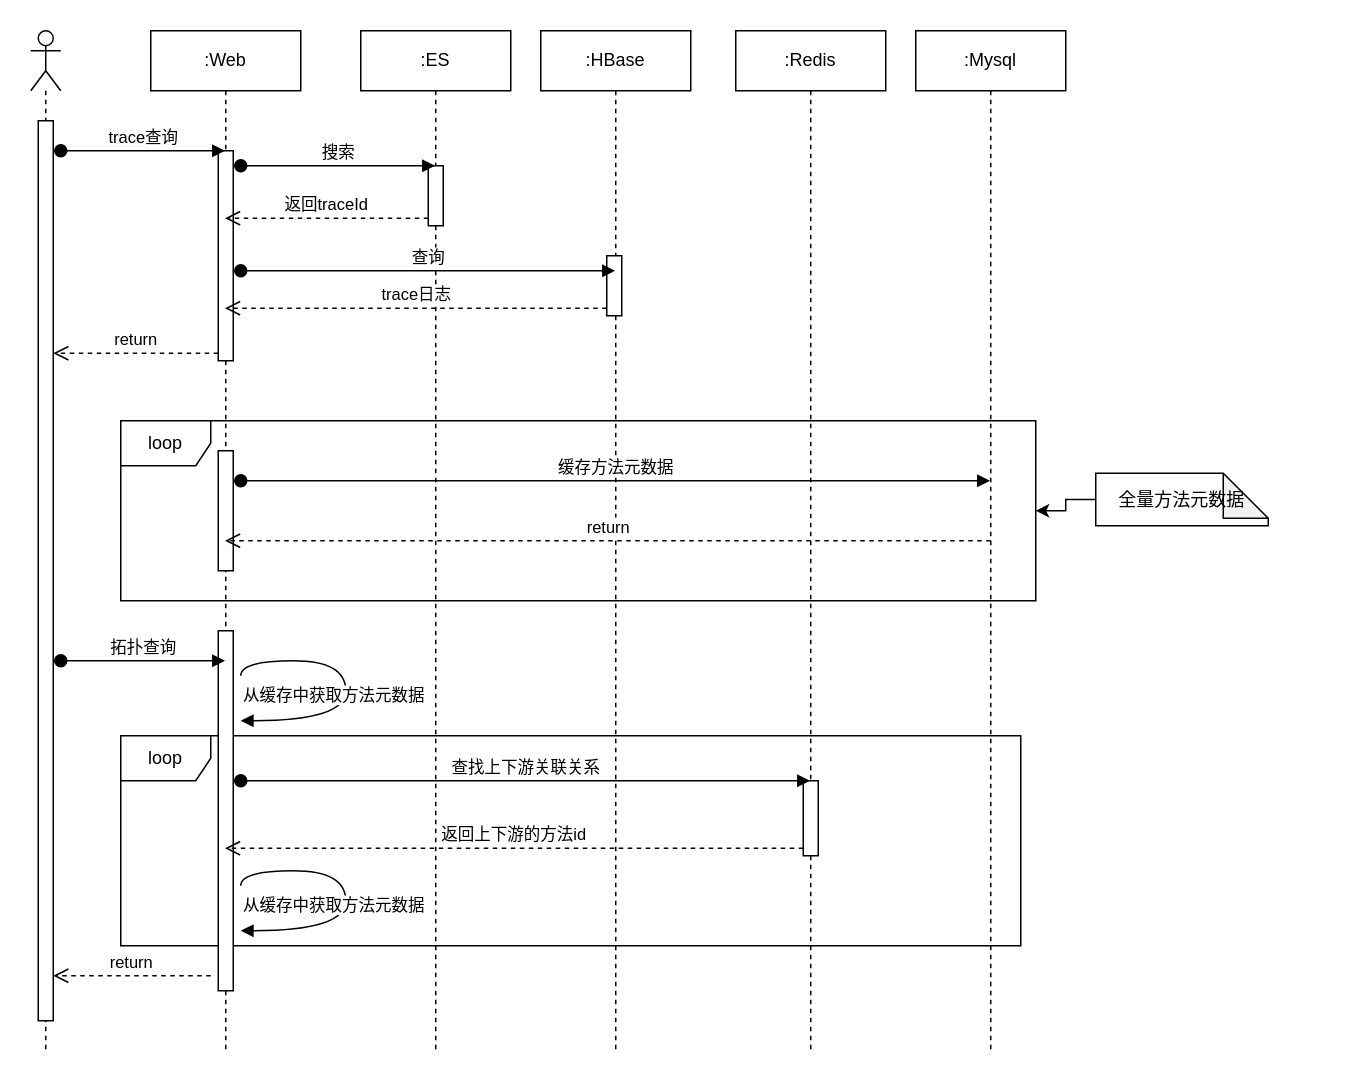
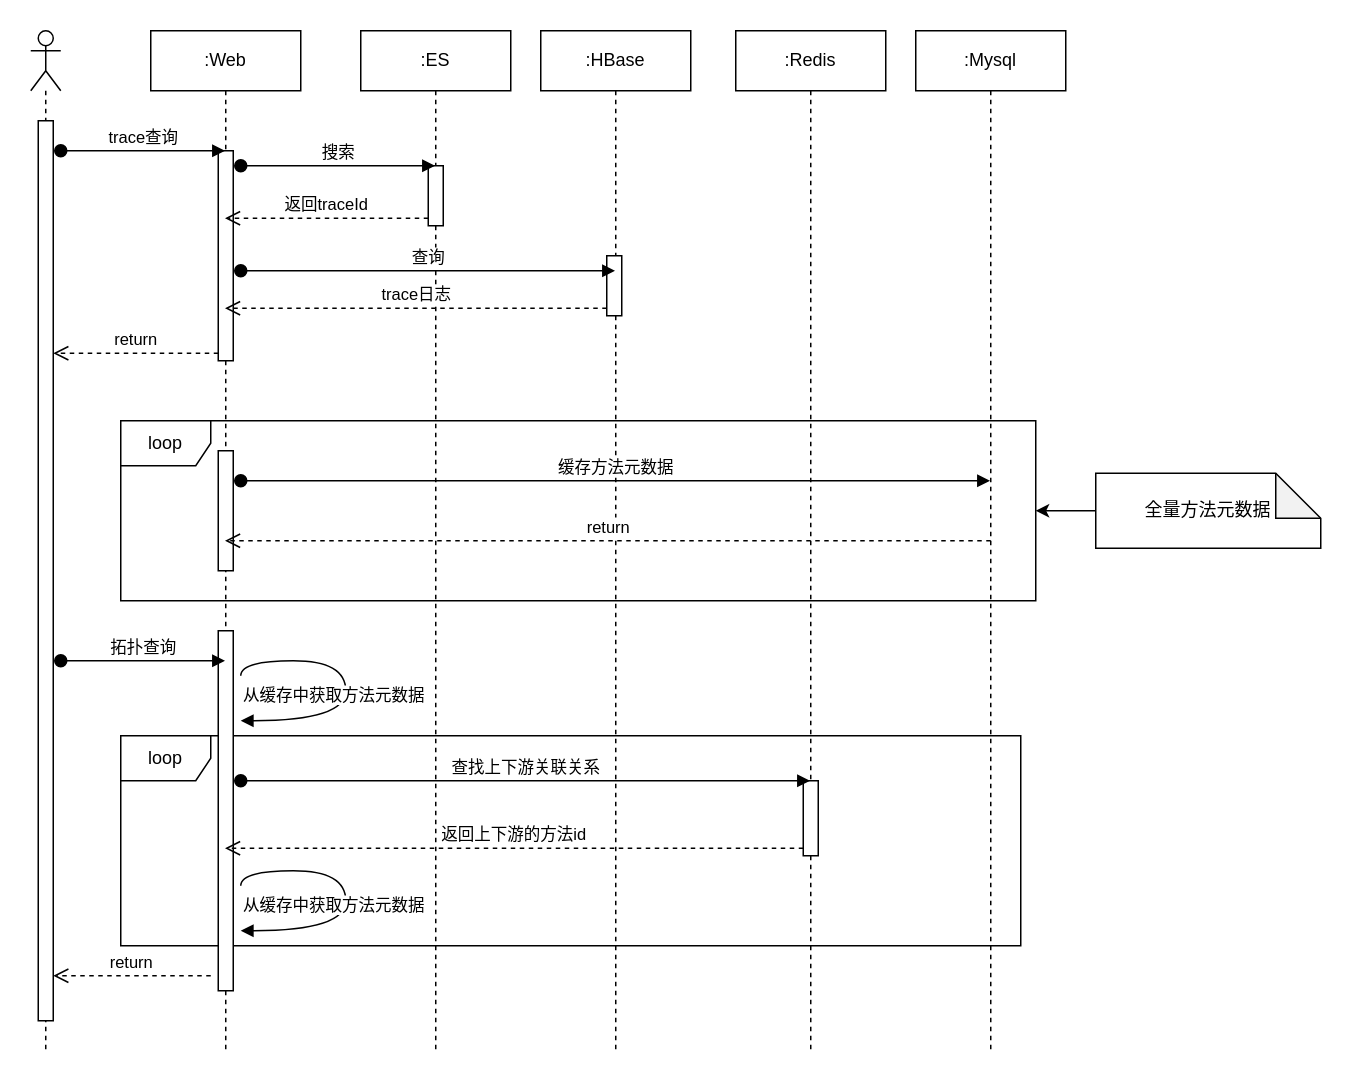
  <mxCell id="0" />
  <mxCell id="1" parent="0" />
  <mxCell id="2" value="loop" style="shape=umlFrame;whiteSpace=wrap;html=1;pointerEvents=0;" vertex="1" parent="1"><mxGeometry x="80" y="280" width="610" height="120" as="geometry" /></mxCell>
  <mxCell id="3" value="" style="edgeStyle=orthogonalEdgeStyle;rounded=0;orthogonalLoop=1;jettySize=auto;html=1;" edge="1" parent="1" source="4" target="2"><mxGeometry relative="1" as="geometry" /></mxCell>
- <mxCell id="4" value="全量方法元数据" style="shape=note;whiteSpace=wrap;html=1;backgroundOutline=1;darkOpacity=0.05;" vertex="1" parent="1"><mxGeometry x="730" y="315" width="115" height="35" as="geometry" /></mxCell>
+ <mxCell id="4" value="全量方法元数据" style="shape=note;whiteSpace=wrap;html=1;backgroundOutline=1;darkOpacity=0.05;" vertex="1" parent="1"><mxGeometry x="730" y="315" width="150" height="50" as="geometry" /></mxCell>
  <mxCell id="5" value="loop" style="shape=umlFrame;whiteSpace=wrap;html=1;pointerEvents=0;" vertex="1" parent="1"><mxGeometry x="80" y="490" width="600" height="140" as="geometry" /></mxCell>
  <mxCell id="6" value="" style="shape=umlLifeline;perimeter=lifelinePerimeter;whiteSpace=wrap;html=1;container=1;dropTarget=0;collapsible=0;recursiveResize=0;outlineConnect=0;portConstraint=eastwest;newEdgeStyle={&quot;curved&quot;:0,&quot;rounded&quot;:0};participant=umlActor;" vertex="1" parent="1"><mxGeometry x="20" y="20" width="20" height="680" as="geometry" /></mxCell>
  <mxCell id="7" value="" style="html=1;points=[[0,0,0,0,5],[0,1,0,0,-5],[1,0,0,0,5],[1,1,0,0,-5]];perimeter=orthogonalPerimeter;outlineConnect=0;targetShapes=umlLifeline;portConstraint=eastwest;newEdgeStyle={&quot;curved&quot;:0,&quot;rounded&quot;:0};" vertex="1" parent="6"><mxGeometry x="5" y="60" width="10" height="600" as="geometry" /></mxCell>
  <mxCell id="8" value=":ES" style="shape=umlLifeline;perimeter=lifelinePerimeter;whiteSpace=wrap;html=1;container=1;dropTarget=0;collapsible=0;recursiveResize=0;outlineConnect=0;portConstraint=eastwest;newEdgeStyle={&quot;curved&quot;:0,&quot;rounded&quot;:0};" vertex="1" parent="1"><mxGeometry x="240" y="20" width="100" height="680" as="geometry" /></mxCell>
  <mxCell id="9" value="" style="html=1;points=[[0,0,0,0,5],[0,1,0,0,-5],[1,0,0,0,5],[1,1,0,0,-5]];perimeter=orthogonalPerimeter;outlineConnect=0;targetShapes=umlLifeline;portConstraint=eastwest;newEdgeStyle={&quot;curved&quot;:0,&quot;rounded&quot;:0};" vertex="1" parent="8"><mxGeometry x="45" y="90" width="10" height="40" as="geometry" /></mxCell>
  <mxCell id="10" value=":HBase" style="shape=umlLifeline;perimeter=lifelinePerimeter;whiteSpace=wrap;html=1;container=1;dropTarget=0;collapsible=0;recursiveResize=0;outlineConnect=0;portConstraint=eastwest;newEdgeStyle={&quot;curved&quot;:0,&quot;rounded&quot;:0};" vertex="1" parent="1"><mxGeometry x="360" y="20" width="100" height="680" as="geometry" /></mxCell>
  <mxCell id="11" value="" style="html=1;points=[[0,0,0,0,5],[0,1,0,0,-5],[1,0,0,0,5],[1,1,0,0,-5]];perimeter=orthogonalPerimeter;outlineConnect=0;targetShapes=umlLifeline;portConstraint=eastwest;newEdgeStyle={&quot;curved&quot;:0,&quot;rounded&quot;:0};" vertex="1" parent="10"><mxGeometry x="44" y="150" width="10" height="40" as="geometry" /></mxCell>
  <mxCell id="12" value=":Redis" style="shape=umlLifeline;perimeter=lifelinePerimeter;whiteSpace=wrap;html=1;container=1;dropTarget=0;collapsible=0;recursiveResize=0;outlineConnect=0;portConstraint=eastwest;newEdgeStyle={&quot;curved&quot;:0,&quot;rounded&quot;:0};" vertex="1" parent="1"><mxGeometry x="490" y="20" width="100" height="680" as="geometry" /></mxCell>
  <mxCell id="13" value="" style="html=1;points=[[0,0,0,0,5],[0,1,0,0,-5],[1,0,0,0,5],[1,1,0,0,-5]];perimeter=orthogonalPerimeter;outlineConnect=0;targetShapes=umlLifeline;portConstraint=eastwest;newEdgeStyle={&quot;curved&quot;:0,&quot;rounded&quot;:0};" vertex="1" parent="12"><mxGeometry x="45" y="500" width="10" height="50" as="geometry" /></mxCell>
  <mxCell id="14" value=":Mysql" style="shape=umlLifeline;perimeter=lifelinePerimeter;whiteSpace=wrap;html=1;container=1;dropTarget=0;collapsible=0;recursiveResize=0;outlineConnect=0;portConstraint=eastwest;newEdgeStyle={&quot;curved&quot;:0,&quot;rounded&quot;:0};" vertex="1" parent="1"><mxGeometry x="610" y="20" width="100" height="680" as="geometry" /></mxCell>
  <mxCell id="15" value=":Web" style="shape=umlLifeline;perimeter=lifelinePerimeter;whiteSpace=wrap;html=1;container=1;dropTarget=0;collapsible=0;recursiveResize=0;outlineConnect=0;portConstraint=eastwest;newEdgeStyle={&quot;curved&quot;:0,&quot;rounded&quot;:0};" vertex="1" parent="1"><mxGeometry x="100" y="20" width="100" height="680" as="geometry" /></mxCell>
  <mxCell id="16" value="" style="html=1;points=[[0,0,0,0,5],[0,1,0,0,-5],[1,0,0,0,5],[1,1,0,0,-5]];perimeter=orthogonalPerimeter;outlineConnect=0;targetShapes=umlLifeline;portConstraint=eastwest;newEdgeStyle={&quot;curved&quot;:0,&quot;rounded&quot;:0};" vertex="1" parent="15"><mxGeometry x="45" y="80" width="10" height="140" as="geometry" /></mxCell>
  <mxCell id="17" value="" style="html=1;points=[[0,0,0,0,5],[0,1,0,0,-5],[1,0,0,0,5],[1,1,0,0,-5]];perimeter=orthogonalPerimeter;outlineConnect=0;targetShapes=umlLifeline;portConstraint=eastwest;newEdgeStyle={&quot;curved&quot;:0,&quot;rounded&quot;:0};" vertex="1" parent="15"><mxGeometry x="45" y="280" width="10" height="80" as="geometry" /></mxCell>
  <mxCell id="18" value="" style="html=1;points=[[0,0,0,0,5],[0,1,0,0,-5],[1,0,0,0,5],[1,1,0,0,-5]];perimeter=orthogonalPerimeter;outlineConnect=0;targetShapes=umlLifeline;portConstraint=eastwest;newEdgeStyle={&quot;curved&quot;:0,&quot;rounded&quot;:0};" vertex="1" parent="15"><mxGeometry x="45" y="400" width="10" height="240" as="geometry" /></mxCell>
  <mxCell id="19" value="返回上下游的方法id" style="html=1;verticalAlign=bottom;endArrow=open;dashed=1;endSize=8;curved=0;rounded=0;exitX=0;exitY=1;exitDx=0;exitDy=-5;" edge="1" source="13" parent="1"><mxGeometry relative="1" as="geometry"><mxPoint x="149.5" y="565" as="targetPoint" /></mxGeometry></mxCell>
  <mxCell id="20" value="return" style="html=1;verticalAlign=bottom;endArrow=open;dashed=1;endSize=8;curved=0;rounded=0;exitX=0;exitY=1;exitDx=0;exitDy=-5;" edge="1" source="16" parent="1" target="7"><mxGeometry relative="1" as="geometry"><mxPoint x="80" y="175" as="targetPoint" /></mxGeometry></mxCell>
  <mxCell id="21" value="返回traceId" style="html=1;verticalAlign=bottom;endArrow=open;dashed=1;endSize=8;curved=0;rounded=0;exitX=0;exitY=1;exitDx=0;exitDy=-5;" edge="1" source="9" parent="1" target="15"><mxGeometry relative="1" as="geometry"><mxPoint x="215" y="185" as="targetPoint" /></mxGeometry></mxCell>
  <mxCell id="22" value="trace日志" style="html=1;verticalAlign=bottom;endArrow=open;dashed=1;endSize=8;curved=0;rounded=0;exitX=0;exitY=1;exitDx=0;exitDy=-5;" edge="1" source="11" parent="1" target="15"><mxGeometry x="-0.002" relative="1" as="geometry"><mxPoint x="334" y="205" as="targetPoint" /><mxPoint as="offset" /></mxGeometry></mxCell>
  <mxCell id="23" value="缓存方法元数据" style="html=1;verticalAlign=bottom;startArrow=oval;startFill=1;endArrow=block;startSize=8;curved=0;rounded=0;" edge="1" parent="1" target="14"><mxGeometry width="60" relative="1" as="geometry"><mxPoint x="160" y="320" as="sourcePoint" /><mxPoint x="220" y="320" as="targetPoint" /></mxGeometry></mxCell>
  <mxCell id="24" value="return" style="html=1;verticalAlign=bottom;endArrow=open;dashed=1;endSize=8;curved=0;rounded=0;" edge="1" parent="1" target="15"><mxGeometry relative="1" as="geometry"><mxPoint x="660" y="360" as="sourcePoint" /><mxPoint x="580" y="360" as="targetPoint" /></mxGeometry></mxCell>
  <mxCell id="25" value="拓扑查询" style="html=1;verticalAlign=bottom;startArrow=oval;startFill=1;endArrow=block;startSize=8;curved=0;rounded=0;" edge="1" parent="1" target="15"><mxGeometry width="60" relative="1" as="geometry"><mxPoint x="40" y="440" as="sourcePoint" /><mxPoint x="100" y="440" as="targetPoint" /></mxGeometry></mxCell>
  <mxCell id="26" value="return" style="html=1;verticalAlign=bottom;endArrow=open;dashed=1;endSize=8;curved=0;rounded=0;" edge="1" parent="1"><mxGeometry relative="1" as="geometry"><mxPoint x="140" y="650" as="sourcePoint" /><mxPoint x="35" y="650" as="targetPoint" /></mxGeometry></mxCell>
  <mxCell id="27" value="查找上下游关联关系" style="html=1;verticalAlign=bottom;startArrow=oval;startFill=1;endArrow=block;startSize=8;curved=0;rounded=0;" edge="1" parent="1"><mxGeometry width="60" relative="1" as="geometry"><mxPoint x="160" y="520" as="sourcePoint" /><mxPoint x="539.5" y="520" as="targetPoint" /></mxGeometry></mxCell>
  <mxCell id="28" value="从缓存中获取方法元数据" style="endArrow=block;endFill=1;html=1;edgeStyle=orthogonalEdgeStyle;align=left;verticalAlign=top;rounded=0;curved=1;" edge="1" parent="1"><mxGeometry x="-1" relative="1" as="geometry"><mxPoint x="160" y="450" as="sourcePoint" /><mxPoint x="160" y="480" as="targetPoint" /><Array as="points"><mxPoint x="160" y="440" /><mxPoint x="230" y="440" /></Array></mxGeometry></mxCell>
  <mxCell id="29" value="从缓存中获取方法元数据" style="endArrow=block;endFill=1;html=1;edgeStyle=orthogonalEdgeStyle;align=left;verticalAlign=top;rounded=0;curved=1;" edge="1" parent="1"><mxGeometry x="-1" relative="1" as="geometry"><mxPoint x="160" y="590" as="sourcePoint" /><mxPoint x="160" y="620" as="targetPoint" /><Array as="points"><mxPoint x="160" y="580" /><mxPoint x="230" y="580" /></Array></mxGeometry></mxCell>
  <mxCell id="30" value="trace查询" style="html=1;verticalAlign=bottom;startArrow=oval;startFill=1;endArrow=block;startSize=8;curved=0;rounded=0;" edge="1" parent="1" target="15"><mxGeometry width="60" relative="1" as="geometry"><mxPoint x="40" y="100" as="sourcePoint" /><mxPoint x="100" y="100" as="targetPoint" /></mxGeometry></mxCell>
  <mxCell id="31" value="搜索" style="html=1;verticalAlign=bottom;startArrow=oval;startFill=1;endArrow=block;startSize=8;curved=0;rounded=0;" edge="1" parent="1" target="8"><mxGeometry x="0.004" width="60" relative="1" as="geometry"><mxPoint x="160" y="110" as="sourcePoint" /><mxPoint x="220" y="110" as="targetPoint" /><mxPoint as="offset" /></mxGeometry></mxCell>
  <mxCell id="32" value="查询" style="html=1;verticalAlign=bottom;startArrow=oval;startFill=1;endArrow=block;startSize=8;curved=0;rounded=0;" edge="1" parent="1" target="10"><mxGeometry width="60" relative="1" as="geometry"><mxPoint x="160" y="180" as="sourcePoint" /><mxPoint x="220" y="180" as="targetPoint" /></mxGeometry></mxCell>
